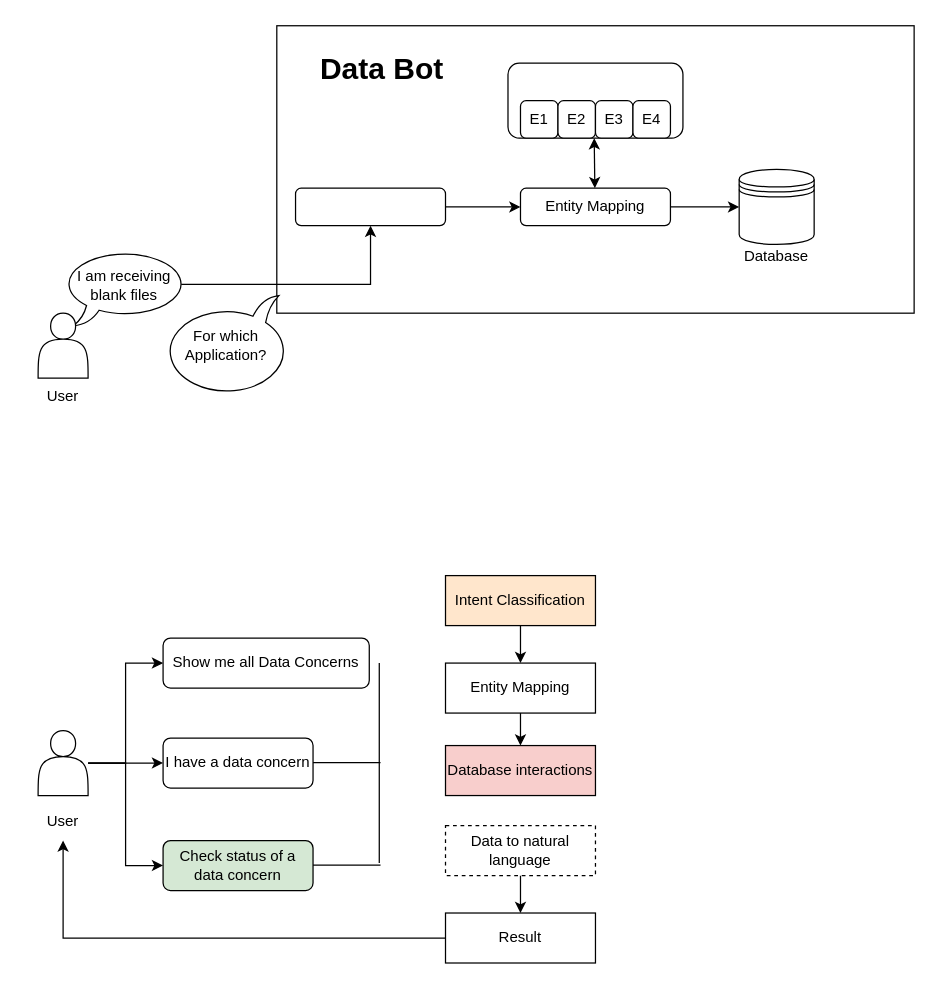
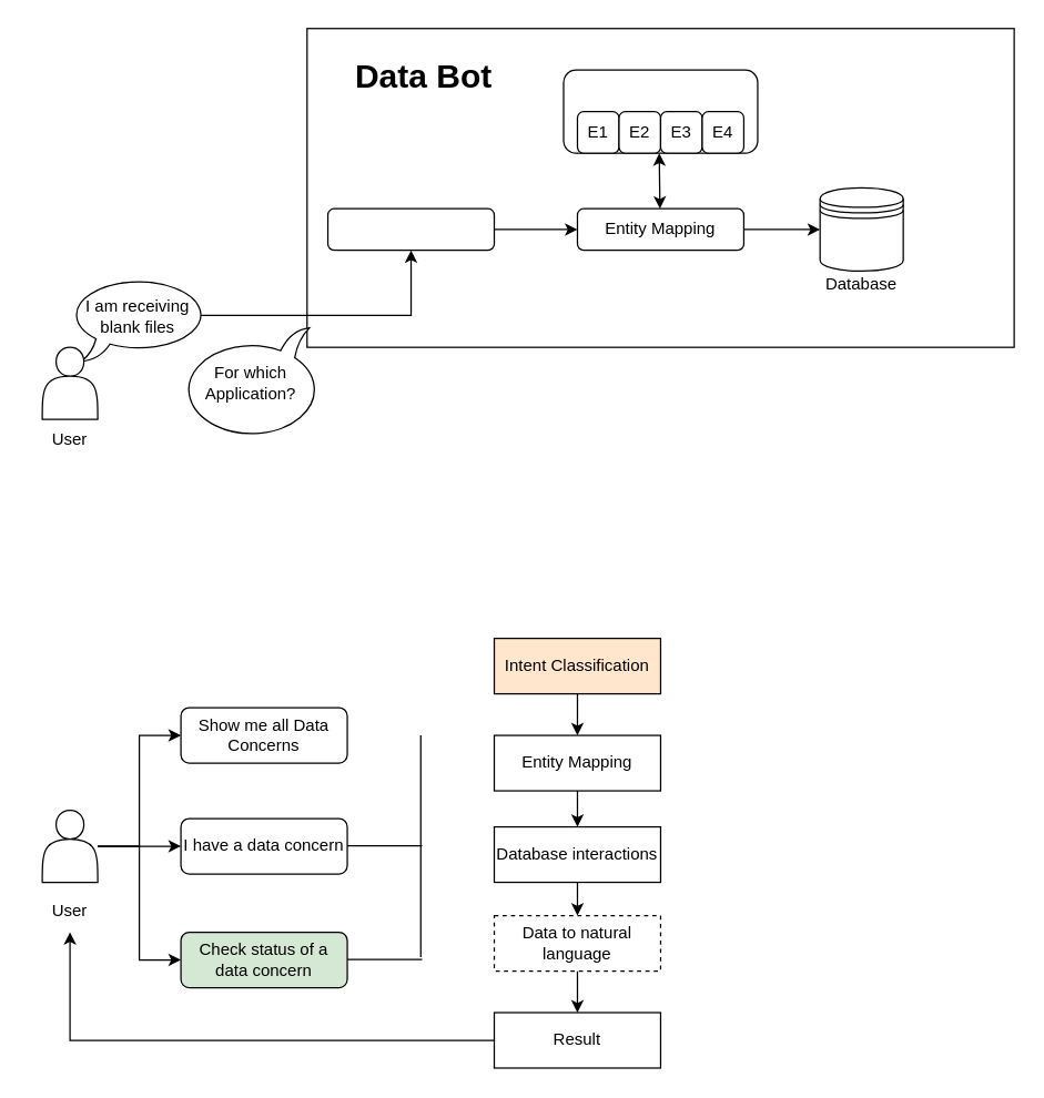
  <mxCell id="0" />
  <mxCell id="1" parent="0" />
  <mxCell id="2" value="" style="rounded=0;whiteSpace=wrap;html=1;" vertex="1" parent="1"><mxGeometry x="221" y="20" width="510" height="230" as="geometry" /></mxCell>
  <mxCell id="3" value="" style="rounded=1;whiteSpace=wrap;html=1;" vertex="1" parent="1"><mxGeometry x="406" y="50" width="140" height="60" as="geometry" /></mxCell>
  <mxCell id="4" value="" style="whiteSpace=wrap;html=1;shape=mxgraph.basic.oval_callout" vertex="1" parent="1"><mxGeometry x="50" y="200" width="100" height="60" as="geometry" /></mxCell>
  <mxCell id="5" style="edgeStyle=orthogonalEdgeStyle;rounded=0;orthogonalLoop=1;jettySize=auto;html=1;exitX=0.945;exitY=0.45;exitDx=0;exitDy=0;exitPerimeter=0;" edge="1" parent="1" source="4" target="8"><mxGeometry relative="1" as="geometry"><mxPoint x="281" y="190" as="targetPoint" /><mxPoint x="200" y="228" as="sourcePoint" /></mxGeometry></mxCell>
  <mxCell id="6" value="I am receiving blank files" style="text;html=1;strokeColor=none;fillColor=none;align=center;verticalAlign=middle;whiteSpace=wrap;rounded=0;" vertex="1" parent="1"><mxGeometry x="59" y="213" width="80" height="30" as="geometry" /></mxCell>
  <mxCell id="7" value="" style="edgeStyle=orthogonalEdgeStyle;rounded=0;orthogonalLoop=1;jettySize=auto;html=1;" edge="1" parent="1" source="8" target="18"><mxGeometry relative="1" as="geometry" /></mxCell>
  <mxCell id="8" value="" style="rounded=1;whiteSpace=wrap;html=1;" vertex="1" parent="1"><mxGeometry x="236" y="150" width="120" height="30" as="geometry" /></mxCell>
  <mxCell id="9" value="" style="rounded=1;whiteSpace=wrap;html=1;" vertex="1" parent="1"><mxGeometry x="416" y="80" width="30" height="30" as="geometry" /></mxCell>
  <mxCell id="10" value="" style="rounded=1;whiteSpace=wrap;html=1;" vertex="1" parent="1"><mxGeometry x="446" y="80" width="30" height="30" as="geometry" /></mxCell>
  <mxCell id="11" value="" style="rounded=1;whiteSpace=wrap;html=1;" vertex="1" parent="1"><mxGeometry x="476" y="80" width="30" height="30" as="geometry" /></mxCell>
  <mxCell id="12" value="" style="rounded=1;whiteSpace=wrap;html=1;" vertex="1" parent="1"><mxGeometry x="506" y="80" width="30" height="30" as="geometry" /></mxCell>
  <mxCell id="13" value="E1" style="text;html=1;strokeColor=none;fillColor=none;align=center;verticalAlign=middle;whiteSpace=wrap;rounded=0;" vertex="1" parent="1"><mxGeometry x="401" y="80" width="60" height="30" as="geometry" /></mxCell>
  <mxCell id="14" value="E2" style="text;html=1;strokeColor=none;fillColor=none;align=center;verticalAlign=middle;whiteSpace=wrap;rounded=0;" vertex="1" parent="1"><mxGeometry x="431" y="80" width="60" height="30" as="geometry" /></mxCell>
  <mxCell id="15" value="E3" style="text;html=1;strokeColor=none;fillColor=none;align=center;verticalAlign=middle;whiteSpace=wrap;rounded=0;" vertex="1" parent="1"><mxGeometry x="461" y="80" width="60" height="30" as="geometry" /></mxCell>
  <mxCell id="16" value="E4" style="text;html=1;strokeColor=none;fillColor=none;align=center;verticalAlign=middle;whiteSpace=wrap;rounded=0;" vertex="1" parent="1"><mxGeometry x="491" y="80" width="60" height="30" as="geometry" /></mxCell>
  <mxCell id="17" style="edgeStyle=orthogonalEdgeStyle;rounded=0;orthogonalLoop=1;jettySize=auto;html=1;" edge="1" parent="1" source="18" target="20"><mxGeometry relative="1" as="geometry" /></mxCell>
  <mxCell id="18" value="Entity Mapping" style="rounded=1;whiteSpace=wrap;html=1;" vertex="1" parent="1"><mxGeometry x="416" y="150" width="120" height="30" as="geometry" /></mxCell>
  <mxCell id="19" value="" style="endArrow=classic;startArrow=classic;html=1;rounded=0;" edge="1" parent="1"><mxGeometry width="50" height="50" relative="1" as="geometry"><mxPoint x="475.5" y="150" as="sourcePoint" /><mxPoint x="475" y="110" as="targetPoint" /></mxGeometry></mxCell>
  <mxCell id="20" value="" style="shape=datastore;whiteSpace=wrap;html=1;" vertex="1" parent="1"><mxGeometry x="591" y="135" width="60" height="60" as="geometry" /></mxCell>
  <mxCell id="21" value="&lt;h1&gt;Data Bot&lt;/h1&gt;" style="text;html=1;strokeColor=none;fillColor=none;spacing=5;spacingTop=-20;whiteSpace=wrap;overflow=hidden;rounded=0;" vertex="1" parent="1"><mxGeometry x="251" y="35" width="120" height="45" as="geometry" /></mxCell>
  <mxCell id="22" value="For which Application?" style="whiteSpace=wrap;html=1;shape=mxgraph.basic.oval_callout;direction=west;" vertex="1" parent="1"><mxGeometry x="130" y="236" width="101" height="80" as="geometry" /></mxCell>
  <mxCell id="23" value="" style="shape=actor;whiteSpace=wrap;html=1;" vertex="1" parent="1"><mxGeometry x="30" y="250" width="40" height="52" as="geometry" /></mxCell>
  <mxCell id="24" value="User" style="text;html=1;strokeColor=none;fillColor=none;align=center;verticalAlign=middle;whiteSpace=wrap;rounded=0;" vertex="1" parent="1"><mxGeometry x="20" y="302" width="60" height="30" as="geometry" /></mxCell>
  <mxCell id="25" value="Database" style="text;html=1;strokeColor=none;fillColor=none;align=center;verticalAlign=middle;whiteSpace=wrap;rounded=0;" vertex="1" parent="1"><mxGeometry x="591" y="190" width="60" height="30" as="geometry" /></mxCell>
  <mxCell id="26" style="edgeStyle=orthogonalEdgeStyle;rounded=0;orthogonalLoop=1;jettySize=auto;html=1;entryX=0;entryY=0.5;entryDx=0;entryDy=0;" edge="1" parent="1" source="29" target="31"><mxGeometry relative="1" as="geometry" /></mxCell>
  <mxCell id="27" style="edgeStyle=orthogonalEdgeStyle;rounded=0;orthogonalLoop=1;jettySize=auto;html=1;entryX=0;entryY=0.5;entryDx=0;entryDy=0;" edge="1" parent="1" source="29" target="32"><mxGeometry relative="1" as="geometry" /></mxCell>
  <mxCell id="28" style="edgeStyle=orthogonalEdgeStyle;rounded=0;orthogonalLoop=1;jettySize=auto;html=1;entryX=0;entryY=0.5;entryDx=0;entryDy=0;" edge="1" parent="1" source="29" target="33"><mxGeometry relative="1" as="geometry" /></mxCell>
  <mxCell id="29" value="" style="shape=actor;whiteSpace=wrap;html=1;" vertex="1" parent="1"><mxGeometry x="30" y="584" width="40" height="52" as="geometry" /></mxCell>
  <mxCell id="30" value="User" style="text;html=1;strokeColor=none;fillColor=none;align=center;verticalAlign=middle;whiteSpace=wrap;rounded=0;" vertex="1" parent="1"><mxGeometry x="20" y="642" width="60" height="30" as="geometry" /></mxCell>
- <mxCell id="31" value="Show me all Data Concerns" style="rounded=1;whiteSpace=wrap;html=1;" vertex="1" parent="1"><mxGeometry x="130" y="510" width="165" height="40" as="geometry" /></mxCell>
+ <mxCell id="31" value="Show me all Data Concerns" style="rounded=1;whiteSpace=wrap;html=1;" vertex="1" parent="1"><mxGeometry x="130" y="510" width="120" height="40" as="geometry" /></mxCell>
  <mxCell id="32" value="I have a data concern" style="rounded=1;whiteSpace=wrap;html=1;" vertex="1" parent="1"><mxGeometry x="130" y="590" width="120" height="40" as="geometry" /></mxCell>
  <mxCell id="33" value="Check status of a data concern" style="rounded=1;whiteSpace=wrap;html=1;fillColor=#d5e8d4;" vertex="1" parent="1"><mxGeometry x="130" y="672" width="120" height="40" as="geometry" /></mxCell>
  <mxCell id="34" value="" style="edgeStyle=orthogonalEdgeStyle;rounded=0;orthogonalLoop=1;jettySize=auto;html=1;" edge="1" parent="1" source="35" target="37"><mxGeometry relative="1" as="geometry" /></mxCell>
  <mxCell id="35" value="Intent Classification" style="rounded=0;whiteSpace=wrap;html=1;fillColor=#ffe6cc;" vertex="1" parent="1"><mxGeometry x="356" y="460" width="120" height="40" as="geometry" /></mxCell>
  <mxCell id="36" value="" style="edgeStyle=orthogonalEdgeStyle;rounded=0;orthogonalLoop=1;jettySize=auto;html=1;" edge="1" parent="1" source="37" target="39"><mxGeometry relative="1" as="geometry" /></mxCell>
  <mxCell id="37" value="Entity Mapping" style="rounded=0;whiteSpace=wrap;html=1;" vertex="1" parent="1"><mxGeometry x="356" y="530" width="120" height="40" as="geometry" /></mxCell>
- <mxCell id="39" value="Database interactions" style="rounded=0;whiteSpace=wrap;html=1;fillColor=#f8cecc;" vertex="1" parent="1"><mxGeometry x="356" y="596" width="120" height="40" as="geometry" /></mxCell>
+ <mxCell id="38" value="" style="edgeStyle=orthogonalEdgeStyle;rounded=0;orthogonalLoop=1;jettySize=auto;html=1;" edge="1" parent="1" source="39" target="41"><mxGeometry relative="1" as="geometry" /></mxCell>
+ <mxCell id="39" value="Database interactions" style="rounded=0;whiteSpace=wrap;html=1;" vertex="1" parent="1"><mxGeometry x="356" y="596" width="120" height="40" as="geometry" /></mxCell>
  <mxCell id="40" value="" style="edgeStyle=orthogonalEdgeStyle;rounded=0;orthogonalLoop=1;jettySize=auto;html=1;" edge="1" parent="1" source="41" target="43"><mxGeometry relative="1" as="geometry" /></mxCell>
  <mxCell id="41" value="Data to natural language" style="rounded=0;whiteSpace=wrap;html=1;dashed=1;" vertex="1" parent="1"><mxGeometry x="356" y="660" width="120" height="40" as="geometry" /></mxCell>
  <mxCell id="42" style="edgeStyle=orthogonalEdgeStyle;rounded=0;orthogonalLoop=1;jettySize=auto;html=1;" edge="1" parent="1" source="43" target="30"><mxGeometry relative="1" as="geometry" /></mxCell>
  <mxCell id="43" value="Result" style="rounded=0;whiteSpace=wrap;html=1;" vertex="1" parent="1"><mxGeometry x="356" y="730" width="120" height="40" as="geometry" /></mxCell>
  <mxCell id="44" value="" style="endArrow=none;html=1;rounded=0;" edge="1" parent="1"><mxGeometry width="50" height="50" relative="1" as="geometry"><mxPoint x="303" y="690" as="sourcePoint" /><mxPoint x="303" y="530" as="targetPoint" /></mxGeometry></mxCell>
  <mxCell id="45" value="" style="endArrow=none;html=1;rounded=0;" edge="1" parent="1"><mxGeometry width="50" height="50" relative="1" as="geometry"><mxPoint x="250" y="609.71" as="sourcePoint" /><mxPoint x="304" y="609.71" as="targetPoint" /></mxGeometry></mxCell>
  <mxCell id="46" value="" style="endArrow=none;html=1;rounded=0;" edge="1" parent="1"><mxGeometry width="50" height="50" relative="1" as="geometry"><mxPoint x="250" y="691.71" as="sourcePoint" /><mxPoint x="304" y="691.71" as="targetPoint" /></mxGeometry></mxCell>
